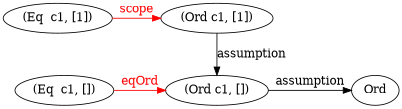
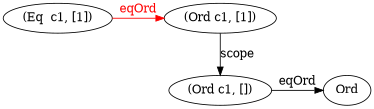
  digraph {
    n1 [label="(Ord c1, [1])"]
    n2 [label="(Eq  c1, [1])"]
    n3 [label="(Ord c1, [])"]
-   n4 [label="(Eq  c1, [])"]
    n5 [label=Ord]
    subgraph sub_1 {
      rank=same
      n1
      n2
    }
    subgraph sub_2 {
      rank=same
      n3
-     n4
      n5
    }
-   n1 -> n3 [label=assumption]
-   n2 -> n1 [color=red fontcolor=red label=scope]
-   n3 -> n5 [label=assumption]
-   n4 -> n3 [color=red fontcolor=red label=eqOrd]
+   n1 -> n3 [label=scope]
+   n2 -> n1 [color=red fontcolor=red label=eqOrd]
+   n3 -> n5 [label=eqOrd]
  }
